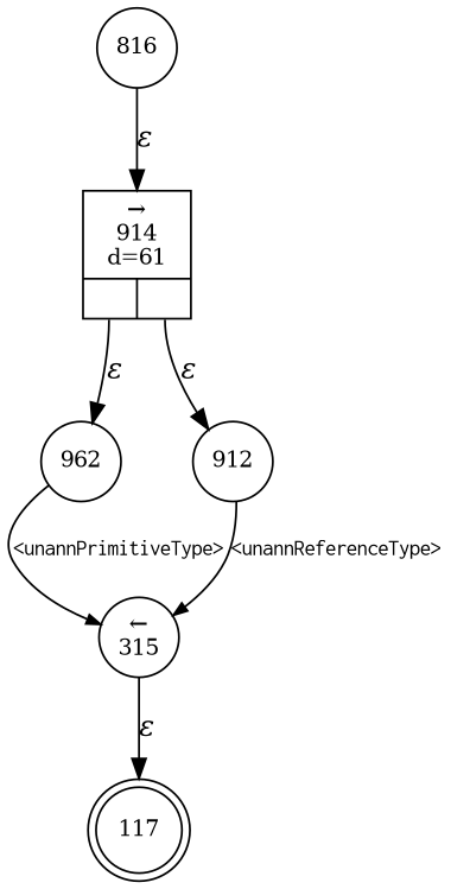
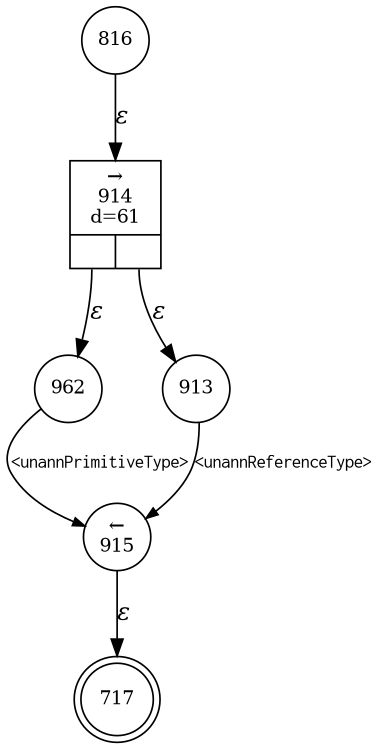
  digraph {
    rankdir=TB
    node [fixedsize=true fontsize=11 shape=circle peripheries=1]
    edge [fontname="Times-Italic"]
-   n1 [label=117 shape=doublecircle width=.6 peripheries=""]
+   n1 [label=717 shape=doublecircle width=.6 peripheries=""]
    n2 [label=962 width=.55]
-   n3 [label="&larr;\n315" width=.55]
-   n4 [label=912 width=.55]
+   n3 [label="&larr;\n915" width=.55]
+   n4 [label=913 width=.55]
    n5 [fixedsize=false label="{&rarr;\n914\nd=61|{<p0>|<p1>}}" shape=record]
    n6 [label=816 width=.55]
    n2 -> n3 [arrowhead=normal arrowsize=.7 fontname=Courier fontsize=11 label="<unannPrimitiveType>"]
    n3 -> n1 [label="&epsilon;"]
    n4 -> n3 [arrowhead=normal arrowsize=.7 fontname=Courier fontsize=11 label="<unannReferenceType>"]
    n5 -> n2 [label="&epsilon;" tailport=p0]
    n5 -> n4 [label="&epsilon;" tailport=p1]
    n6 -> n5 [label="&epsilon;"]
  }
